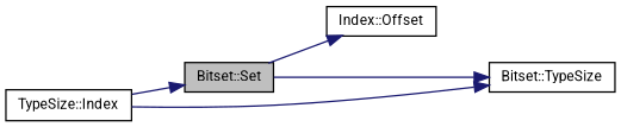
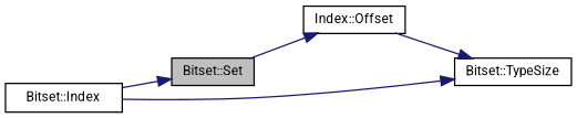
  digraph {
    fontname=Roboto
    rankdir=LR
    node [color=black fillcolor=white fontname=Roboto fontsize=10 shape=record style=filled]
    edge [color=midnightblue fontname=Roboto fontsize=10 labelfontname=Helvetica labelfontsize=10 style=solid]
    n1 [fillcolor=grey75 fontcolor=black height=0.2 label="Bitset::Set" width=0.4]
    n2 [height=0.2 label="Index::Offset" width=0.4]
-   n3 [height=0.2 label="TypeSize::Index" width=0.4]
+   n3 [height=0.2 label="Bitset::Index" width=0.4]
    n4 [height=0.2 label="Bitset::TypeSize" width=0.4]
    n1 -> n2
-   n1 -> n4
+   n2 -> n4
    n3 -> n1
    n3 -> n4
  }
